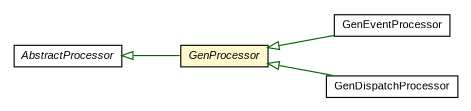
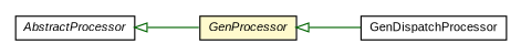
  digraph {
    nodesep=0.25
    rankdir=LR
    ranksep=0.5
    node [fontcolor=black fontname=arial fontsize=10.0 shape=plaintext]
    edge [arrowtail=empty color=darkgreen dir=back fontname=arial fontsize=10 headport=p labelfontname=arial labelfontsize=10 tailport=p]
    n1 [label=<<table title="com.gwtplatform.dispatch.annotation.processor.GenProcessor" border="0" cellborder="1" cellspacing="0" cellpadding="2" port="p" bgcolor="lemonChiffon" href="./GenProcessor.html"> 		<tr><td><table border="0" cellspacing="0" cellpadding="1"> <tr><td align="center" balign="center"><font face="arial italic"> GenProcessor </font></td></tr> 		</table></td></tr> 		</table>>]
-   n2 [label=<<table title="com.gwtplatform.dispatch.annotation.processor.GenEventProcessor" border="0" cellborder="1" cellspacing="0" cellpadding="2" port="p" href="./GenEventProcessor.html"> 		<tr><td><table border="0" cellspacing="0" cellpadding="1"> <tr><td align="center" balign="center"> GenEventProcessor </td></tr> 		</table></td></tr> 		</table>>]
    n3 [label=<<table title="com.gwtplatform.dispatch.annotation.processor.GenDispatchProcessor" border="0" cellborder="1" cellspacing="0" cellpadding="2" port="p" href="./GenDispatchProcessor.html"> 		<tr><td><table border="0" cellspacing="0" cellpadding="1"> <tr><td align="center" balign="center"> GenDispatchProcessor </td></tr> 		</table></td></tr> 		</table>>]
    n4 [label=<<table title="javax.annotation.processing.AbstractProcessor" border="0" cellborder="1" cellspacing="0" cellpadding="2" port="p" href="http://download.oracle.com/javase/6/docs/api/javax/annotation/processing/AbstractProcessor.html"> 		<tr><td><table border="0" cellspacing="0" cellpadding="1"> <tr><td align="center" balign="center"><font face="arial italic"> AbstractProcessor </font></td></tr> 		</table></td></tr> 		</table>>]
-   n1 -> n2
    n1 -> n3
    n4 -> n1
  }
